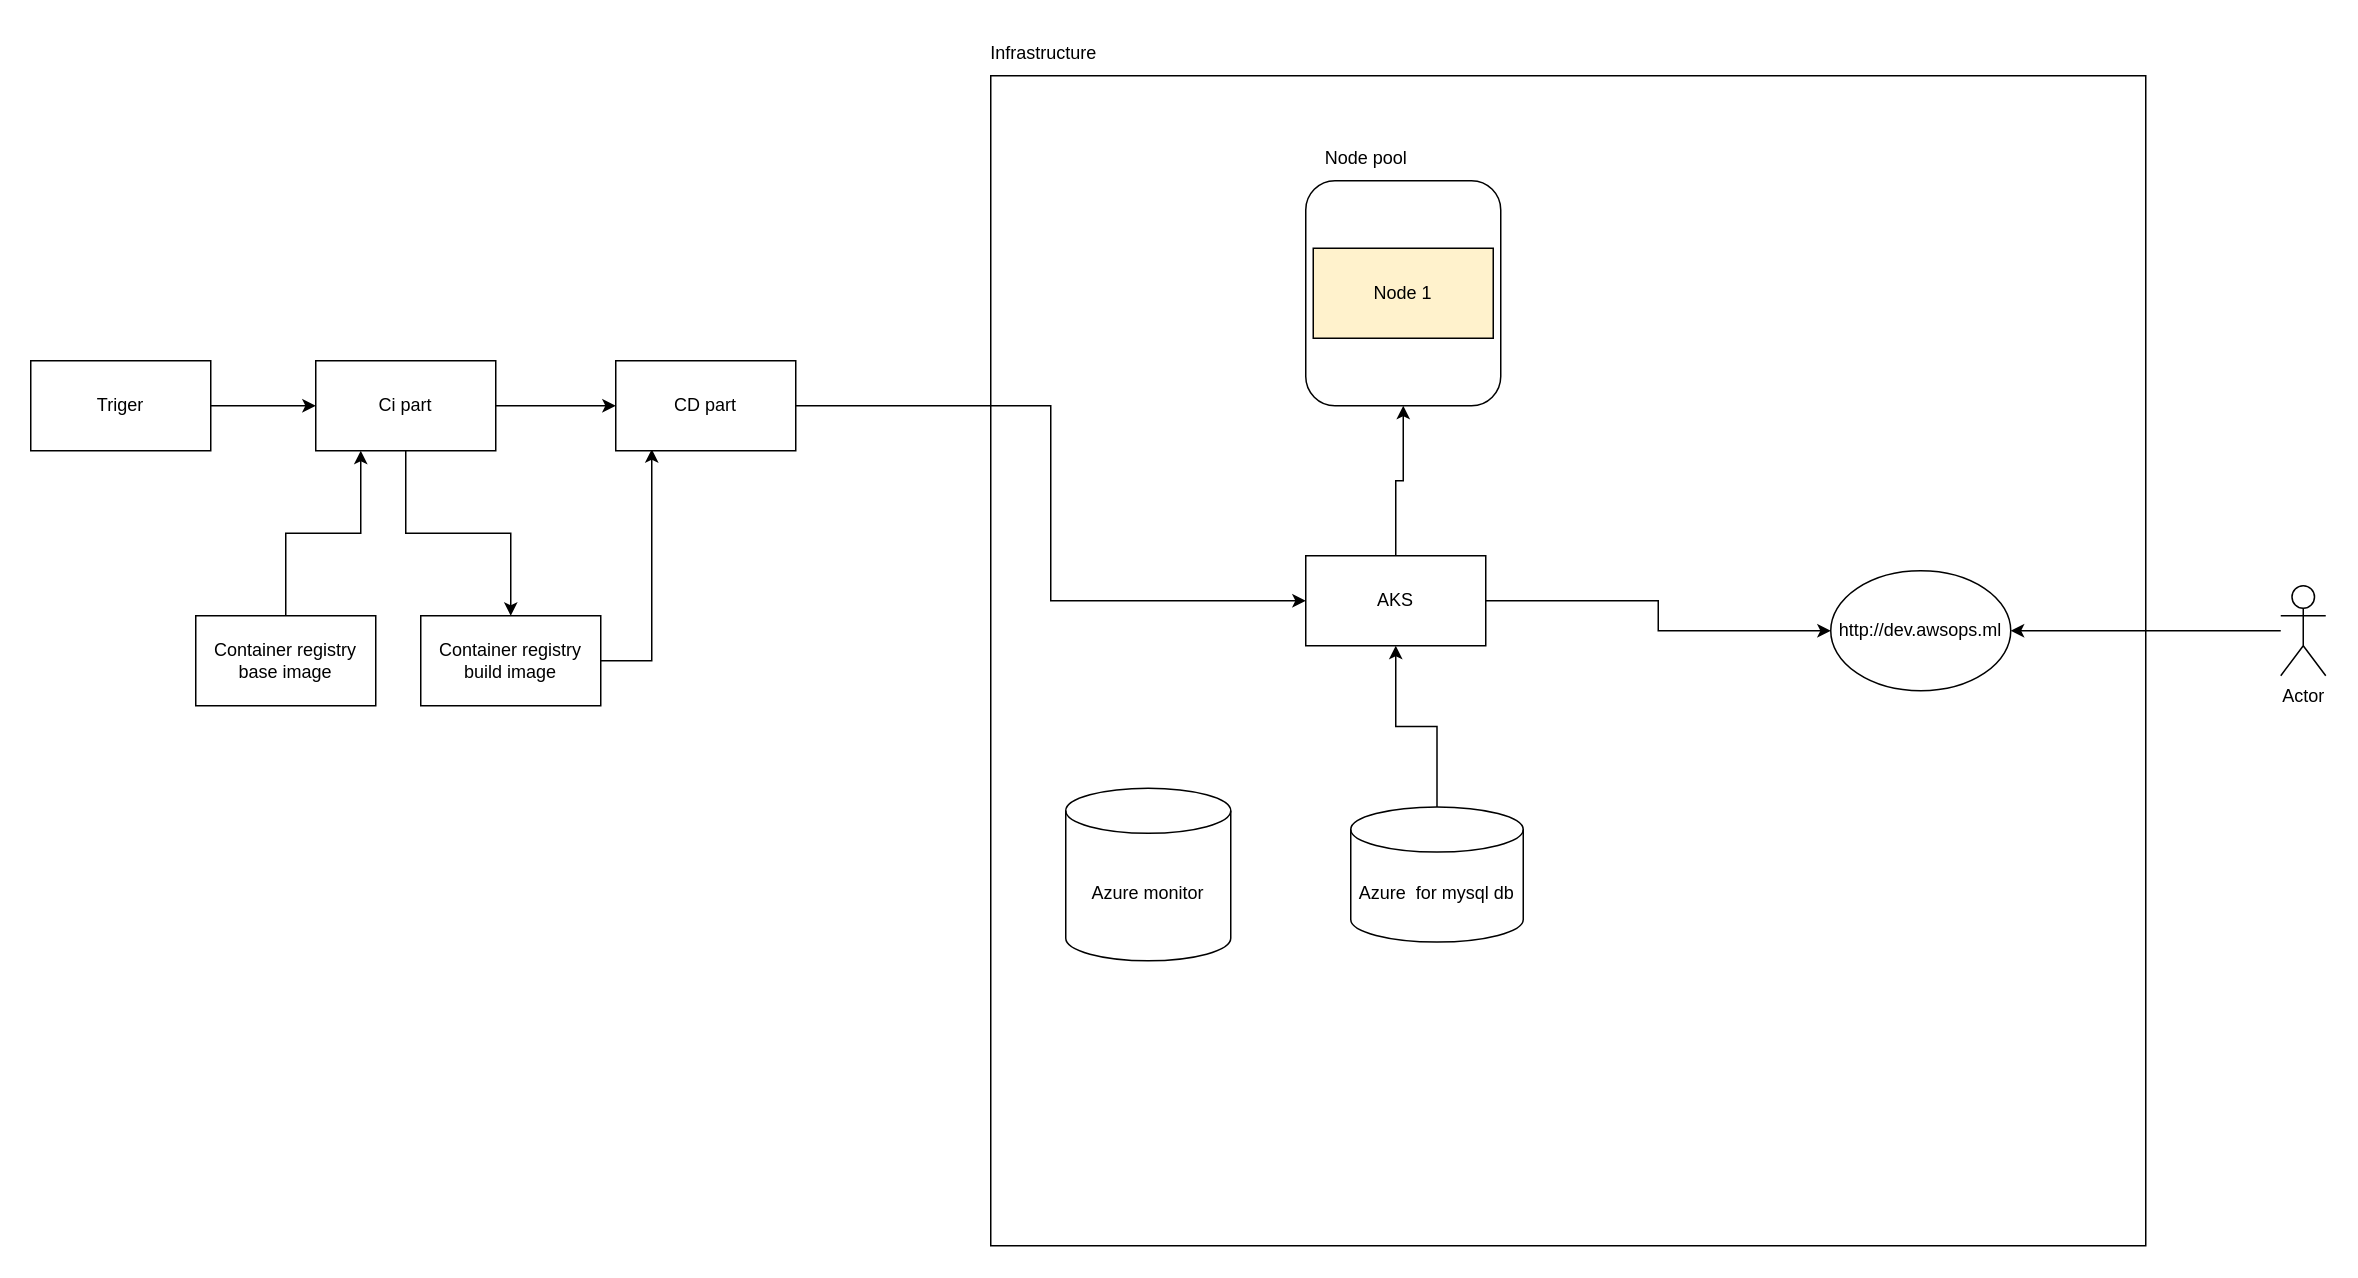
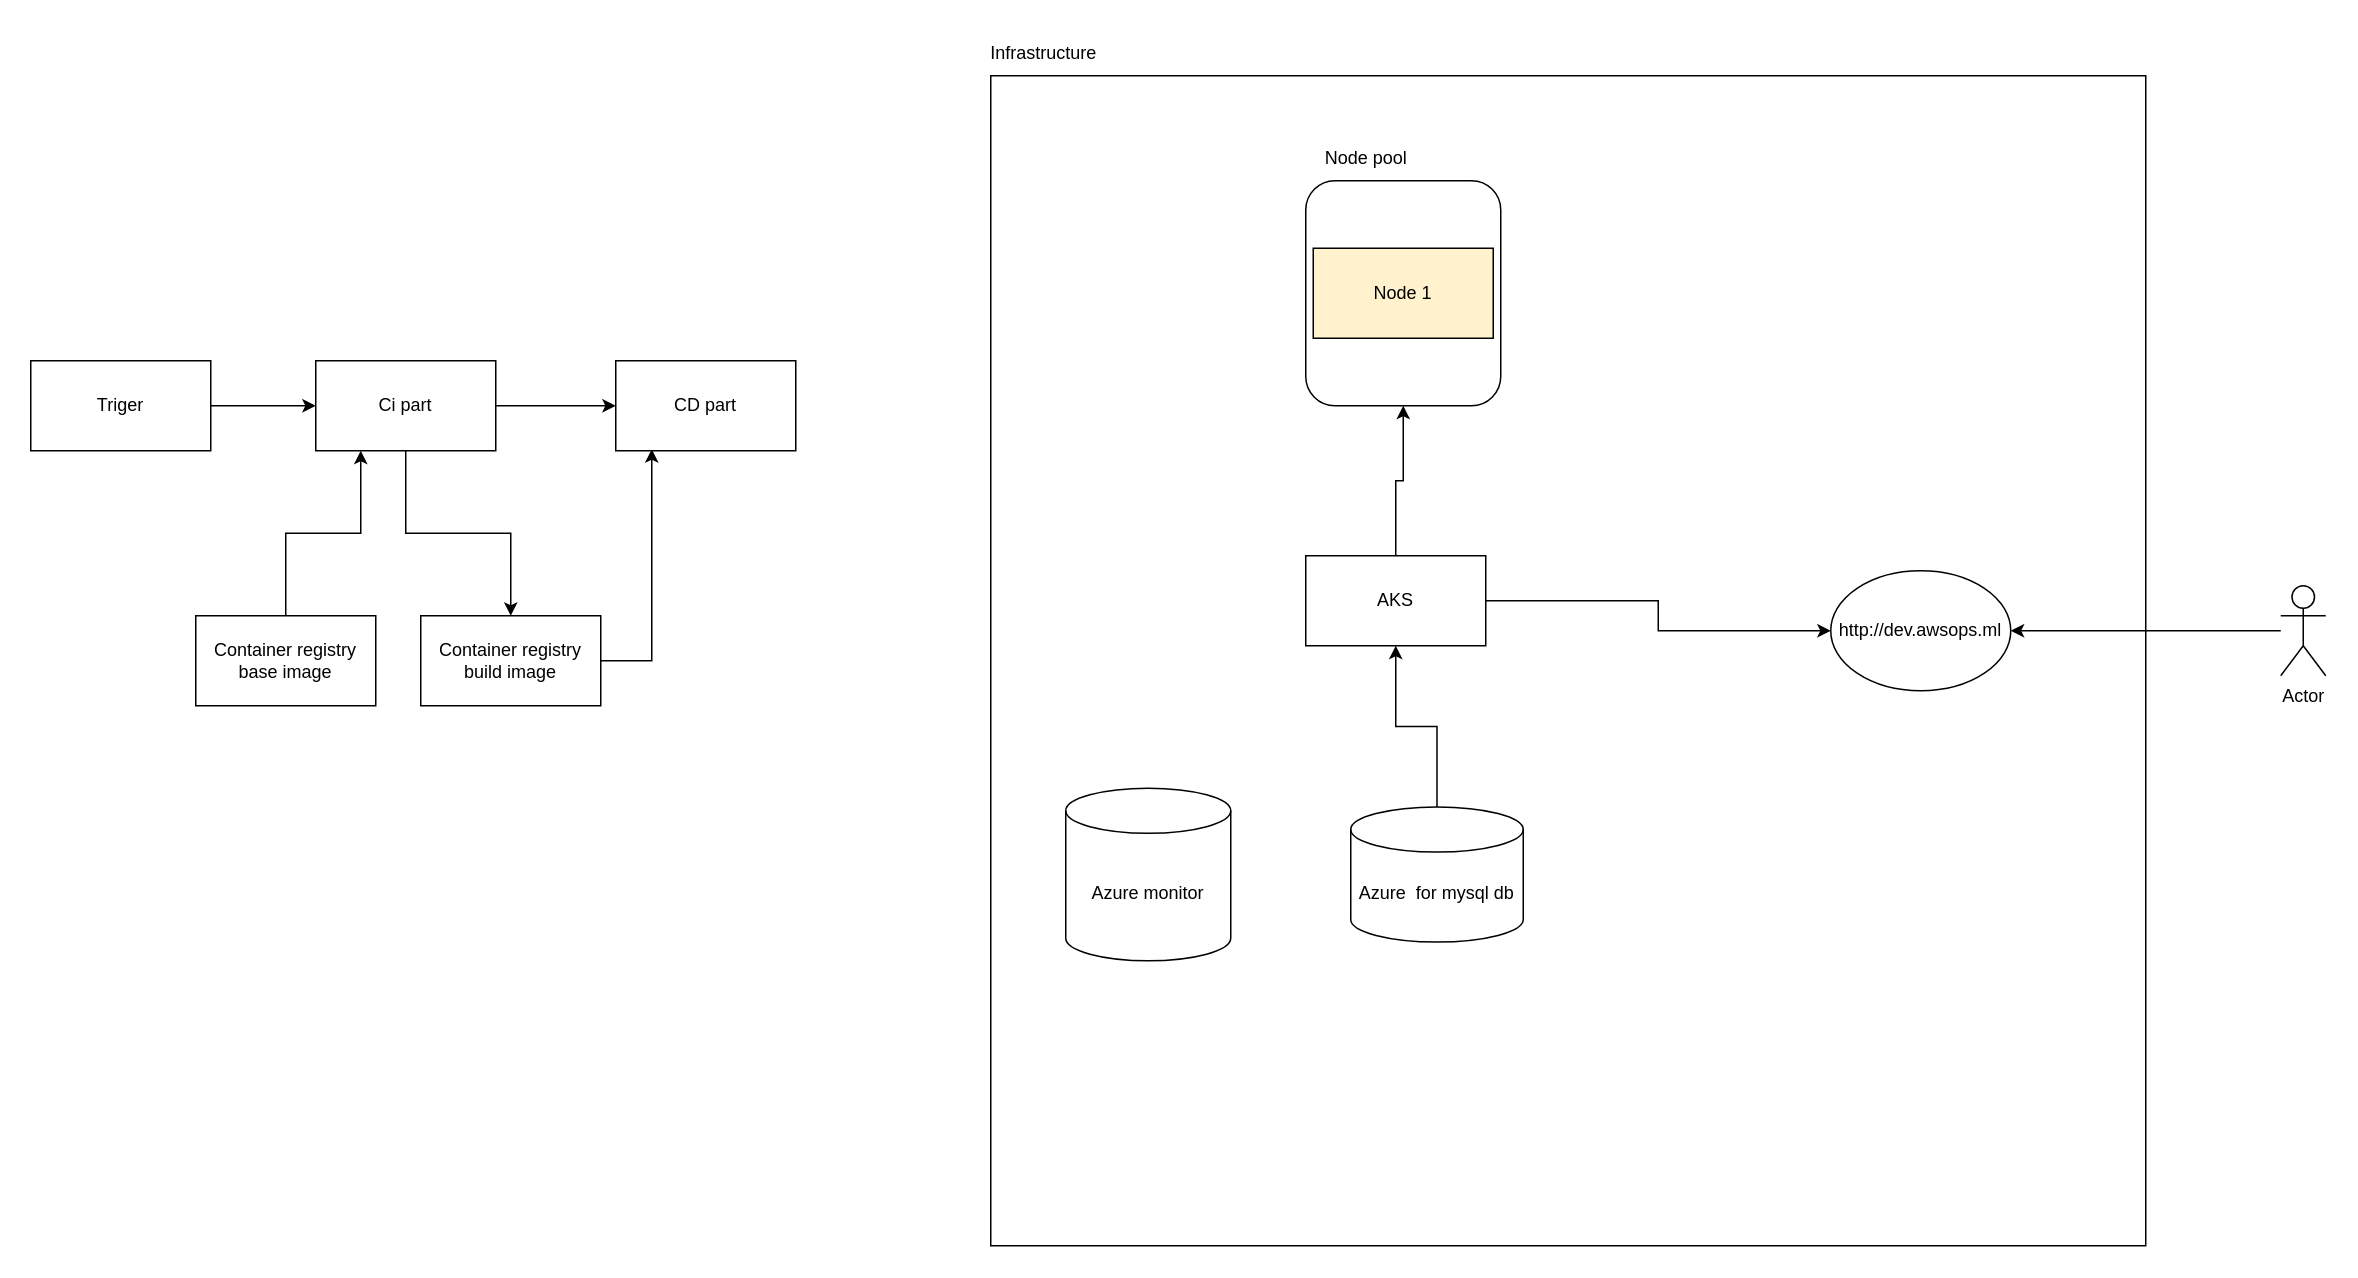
  <mxCell id="0" />
  <mxCell id="1" parent="0" />
  <mxCell id="2" value="" style="rounded=0;whiteSpace=wrap;html=1;" parent="1" vertex="1"><mxGeometry x="660" y="50" width="770" height="780" as="geometry" /></mxCell>
  <mxCell id="3" style="edgeStyle=orthogonalEdgeStyle;rounded=0;orthogonalLoop=1;jettySize=auto;html=1;entryX=0.5;entryY=0;entryDx=0;entryDy=0;" parent="1" source="5" target="9" edge="1"><mxGeometry relative="1" as="geometry"><mxPoint x="320" y="330" as="targetPoint" /></mxGeometry></mxCell>
  <mxCell id="4" style="edgeStyle=orthogonalEdgeStyle;rounded=0;orthogonalLoop=1;jettySize=auto;html=1;" parent="1" source="5" target="13" edge="1"><mxGeometry relative="1" as="geometry" /></mxCell>
  <mxCell id="5" value="Ci part" style="rounded=0;whiteSpace=wrap;html=1;" parent="1" vertex="1"><mxGeometry x="210" y="240" width="120" height="60" as="geometry" /></mxCell>
  <mxCell id="6" value="" style="edgeStyle=orthogonalEdgeStyle;rounded=0;orthogonalLoop=1;jettySize=auto;html=1;" parent="1" source="7" target="5" edge="1"><mxGeometry relative="1" as="geometry" /></mxCell>
  <mxCell id="7" value="Triger" style="rounded=0;whiteSpace=wrap;html=1;" parent="1" vertex="1"><mxGeometry y="240" width="120" height="60" as="geometry" x="20" /></mxCell>
  <mxCell id="8" style="edgeStyle=orthogonalEdgeStyle;rounded=0;orthogonalLoop=1;jettySize=auto;html=1;entryX=0.2;entryY=0.983;entryDx=0;entryDy=0;entryPerimeter=0;" parent="1" source="9" target="13" edge="1"><mxGeometry relative="1" as="geometry" /></mxCell>
  <mxCell id="9" value="Container registry&lt;br&gt;build image" style="rounded=0;whiteSpace=wrap;html=1;" parent="1" vertex="1"><mxGeometry x="280" y="410" width="120" height="60" as="geometry" /></mxCell>
  <mxCell id="10" style="edgeStyle=orthogonalEdgeStyle;rounded=0;orthogonalLoop=1;jettySize=auto;html=1;entryX=0.25;entryY=1;entryDx=0;entryDy=0;" parent="1" source="11" target="5" edge="1"><mxGeometry relative="1" as="geometry" /></mxCell>
  <mxCell id="11" value="Container registry&lt;br&gt;base image" style="rounded=0;whiteSpace=wrap;html=1;" parent="1" vertex="1"><mxGeometry x="130" y="410" width="120" height="60" as="geometry" /></mxCell>
- <mxCell id="12" style="edgeStyle=orthogonalEdgeStyle;rounded=0;orthogonalLoop=1;jettySize=auto;html=1;entryX=0;entryY=0.5;entryDx=0;entryDy=0;" parent="1" source="13" target="17" edge="1"><mxGeometry relative="1" as="geometry" /></mxCell>
  <mxCell id="13" value="CD part" style="rounded=0;whiteSpace=wrap;html=1;" parent="1" vertex="1"><mxGeometry x="410" y="240" width="120" height="60" as="geometry" /></mxCell>
  <mxCell id="14" value="Infrastructure" style="text;html=1;align=center;verticalAlign=middle;resizable=0;points=[];autosize=1;strokeColor=none;fillColor=none;" parent="1" vertex="1"><mxGeometry x="650" width="90" height="30" as="geometry" y="20" /></mxCell>
  <mxCell id="15" style="edgeStyle=orthogonalEdgeStyle;rounded=0;orthogonalLoop=1;jettySize=auto;html=1;entryX=0.5;entryY=1;entryDx=0;entryDy=0;" parent="1" source="17" target="18" edge="1"><mxGeometry relative="1" as="geometry" /></mxCell>
  <mxCell id="16" style="edgeStyle=orthogonalEdgeStyle;rounded=0;orthogonalLoop=1;jettySize=auto;html=1;" parent="1" source="17" target="26" edge="1"><mxGeometry relative="1" as="geometry" /></mxCell>
  <mxCell id="17" value="AKS" style="rounded=0;whiteSpace=wrap;html=1;" parent="1" vertex="1"><mxGeometry x="870" y="370" width="120" height="60" as="geometry" /></mxCell>
  <mxCell id="18" value="" style="rounded=1;whiteSpace=wrap;html=1;" parent="1" vertex="1"><mxGeometry x="870" y="120" width="130" height="150" as="geometry" /></mxCell>
  <mxCell id="19" value="Node 1" style="rounded=0;whiteSpace=wrap;html=1;fillColor=#fff2cc;" parent="1" vertex="1"><mxGeometry x="875" y="165" width="120" height="60" as="geometry" /></mxCell>
  <mxCell id="20" value="Node pool" style="text;html=1;align=center;verticalAlign=middle;resizable=0;points=[];autosize=1;strokeColor=none;fillColor=none;" parent="1" vertex="1"><mxGeometry x="870" y="90" width="80" height="30" as="geometry" /></mxCell>
  <mxCell id="21" style="edgeStyle=orthogonalEdgeStyle;rounded=0;orthogonalLoop=1;jettySize=auto;html=1;" parent="1" source="22" target="17" edge="1"><mxGeometry relative="1" as="geometry" /></mxCell>
  <mxCell id="22" value="Azure&amp;nbsp;&amp;nbsp;for mysql db" style="shape=cylinder3;whiteSpace=wrap;html=1;boundedLbl=1;backgroundOutline=1;size=15;" parent="1" vertex="1"><mxGeometry x="900" y="537.5" width="115" height="90" as="geometry" /></mxCell>
  <mxCell id="23" value="Azure monitor" style="shape=cylinder3;whiteSpace=wrap;html=1;boundedLbl=1;backgroundOutline=1;size=15;" parent="1" vertex="1"><mxGeometry x="710" y="525" width="110" height="115" as="geometry" /></mxCell>
  <mxCell id="24" style="edgeStyle=orthogonalEdgeStyle;rounded=0;orthogonalLoop=1;jettySize=auto;html=1;" parent="1" source="25" target="26" edge="1"><mxGeometry relative="1" as="geometry" /></mxCell>
  <mxCell id="25" value="Actor" style="shape=umlActor;verticalLabelPosition=bottom;verticalAlign=top;html=1;outlineConnect=0;" parent="1" vertex="1"><mxGeometry x="1520" y="390" width="30" height="60" as="geometry" /></mxCell>
  <mxCell id="26" value="http://dev.awsops.ml" style="ellipse;whiteSpace=wrap;html=1;" parent="1" vertex="1"><mxGeometry x="1220" y="380" width="120" height="80" as="geometry" /></mxCell>
